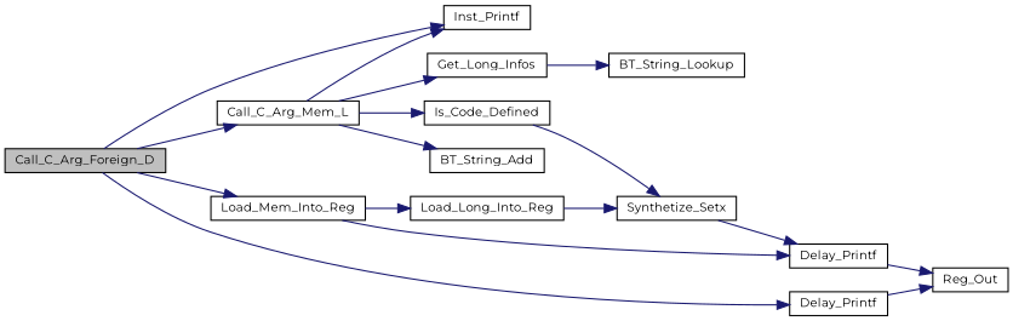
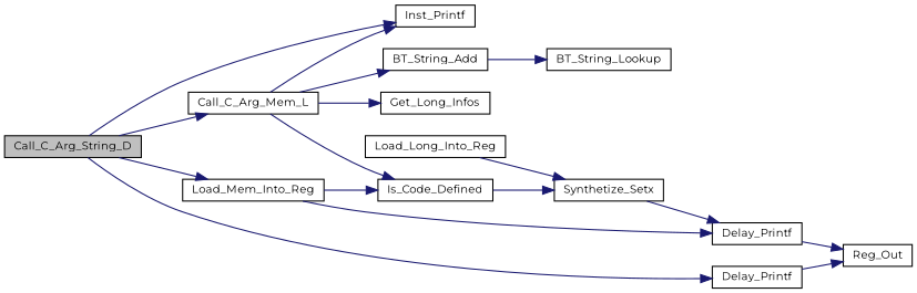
  digraph {
    fontname=Montserrat
    rankdir=LR
    node [color=black fillcolor=white fontname=Montserrat fontsize=10 shape=record style=filled]
    edge [color=midnightblue fontname=Montserrat fontsize=10 labelfontname=Helvetica labelfontsize=10 style=solid]
-   n1 [fillcolor=grey75 fontcolor=black height=0.2 label=Call_C_Arg_Foreign_D width=0.4]
+   n1 [fillcolor=grey75 fontcolor=black height=0.2 label=Call_C_Arg_String_D width=0.4]
    n2 [height=0.2 label=Inst_Printf width=0.4]
    n3 [height=0.2 label=Call_C_Arg_Mem_L width=0.4]
    n4 [height=0.2 label=Load_Mem_Into_Reg width=0.4]
    n5 [height=0.2 label=Delay_Printf width=0.4]
    n6 [height=0.2 label=Get_Long_Infos width=0.4]
    n7 [height=0.2 label=Is_Code_Defined width=0.4]
    n8 [height=0.2 label=BT_String_Add width=0.4]
    n9 [height=0.2 label=Load_Long_Into_Reg width=0.4]
    n10 [height=0.2 label=Delay_Printf width=0.4]
    n11 [height=0.2 label=Reg_Out width=0.4]
    n12 [height=0.2 label=BT_String_Lookup width=0.4]
    n13 [height=0.2 label=Synthetize_Setx width=0.4]
    n1 -> n2
    n1 -> n3
    n1 -> n4
    n1 -> n5
    n3 -> n2
    n3 -> n6
    n3 -> n7
    n3 -> n8
-   n4 -> n9
+   n4 -> n7
    n4 -> n10
    n5 -> n11
-   n6 -> n12
+   n8 -> n12
    n7 -> n13
    n9 -> n13
    n10 -> n11
    n13 -> n10
  }
